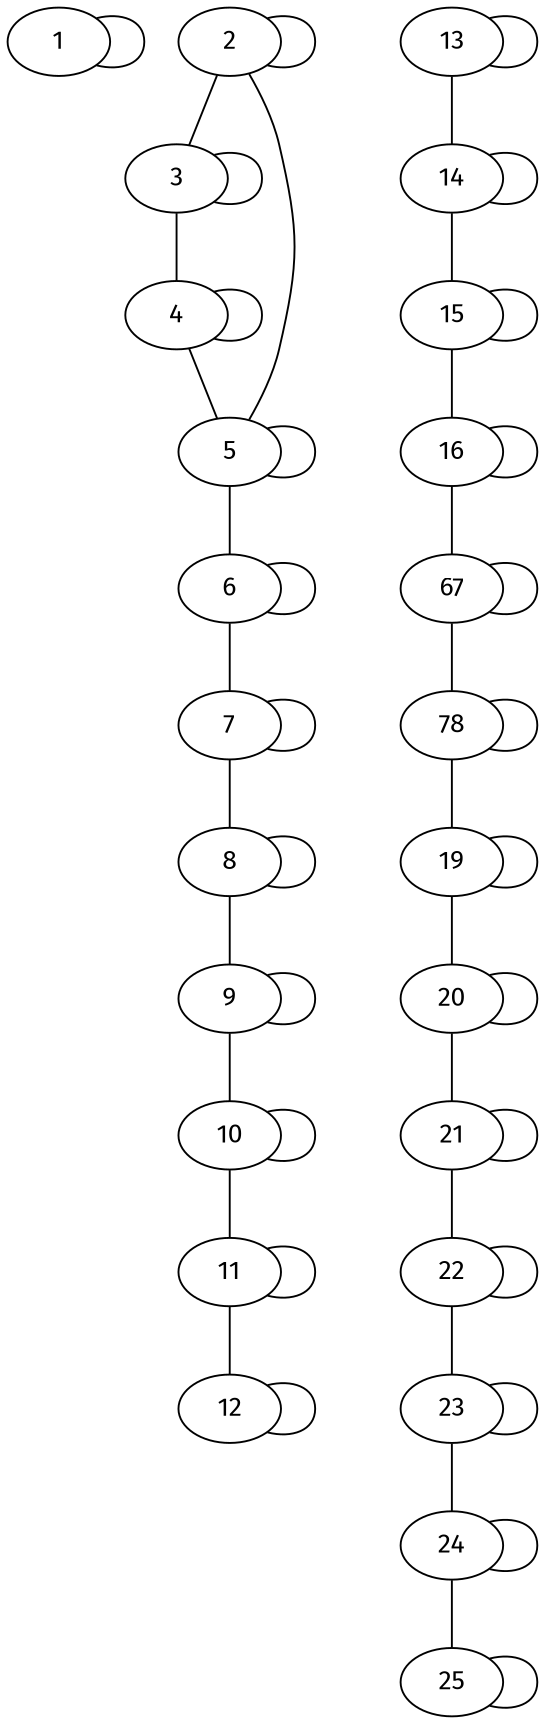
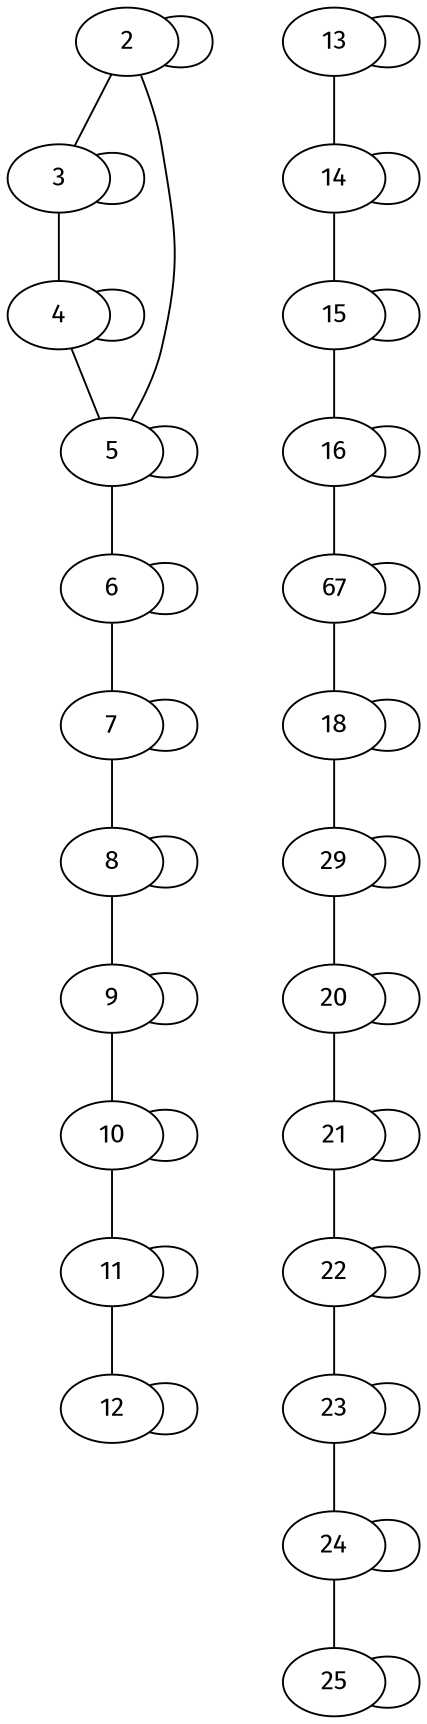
  graph {
    fontname="Fira Sans"
    node [fontname="Fira Sans" host_bandwidth_down="10 Mbit" host_bandwidth_up="10 Mbit"]
    edge [fontname="Fira Sans" latency="10 ms" packet_loss=0.0 weight=0]
-   1
    2
    3
    4
    5
    6
    7
    8
    9
    10
    11
    12
    13
    14
    15
    16
    n17 [label=67]
-   18 [label=78]
-   19
+   18
+   19 [label=29]
    20
    21
    22
    23
    24
    25
-   1 -- 1
    2 -- 2
    2 -- 3 [weight=1]
    3 -- 3
    3 -- 4 [weight=1]
    4 -- 4
    4 -- 5 [weight=1]
    5 -- 2 [weight=1]
    5 -- 5
    5 -- 6 [weight=1]
    6 -- 6
    6 -- 7 [weight=1]
    7 -- 7
    7 -- 8 [weight=1]
    8 -- 8
    8 -- 9 [weight=1]
    9 -- 9
    9 -- 10 [weight=1]
    10 -- 10
    10 -- 11 [weight=1]
    11 -- 11
    11 -- 12 [weight=1]
    12 -- 12
    13 -- 13
    13 -- 14 [weight=1]
    14 -- 14
    14 -- 15 [weight=1]
    15 -- 15
    15 -- 16 [weight=1]
    16 -- 16
    16 -- n17 [weight=1]
    n17 -- n17
    n17 -- 18 [weight=1]
    18 -- 18
    18 -- 19 [weight=1]
    19 -- 19
    19 -- 20 [weight=1]
    20 -- 20
    20 -- 21 [weight=1]
    21 -- 21
    21 -- 22 [weight=1]
    22 -- 22
    22 -- 23 [weight=1]
    23 -- 23
    23 -- 24 [weight=1]
    24 -- 24
    24 -- 25 [weight=1]
    25 -- 25
  }
